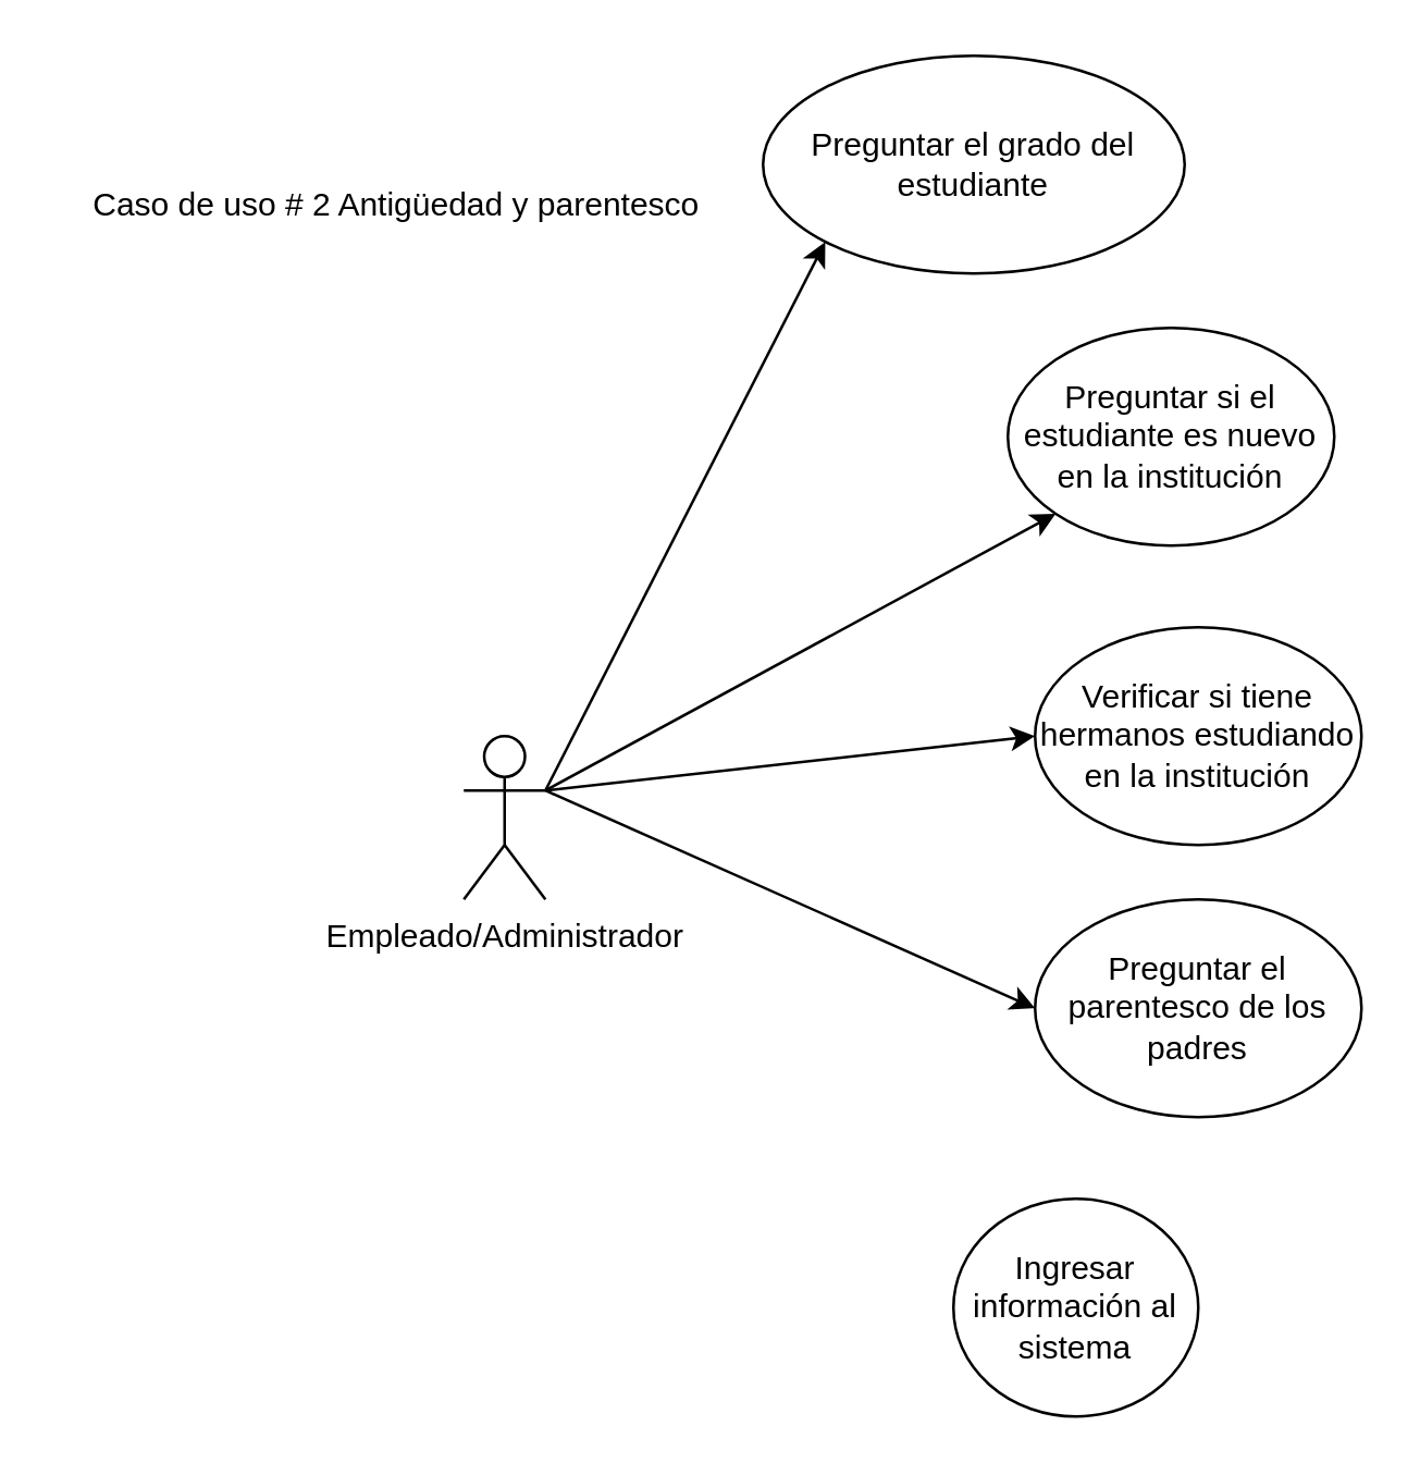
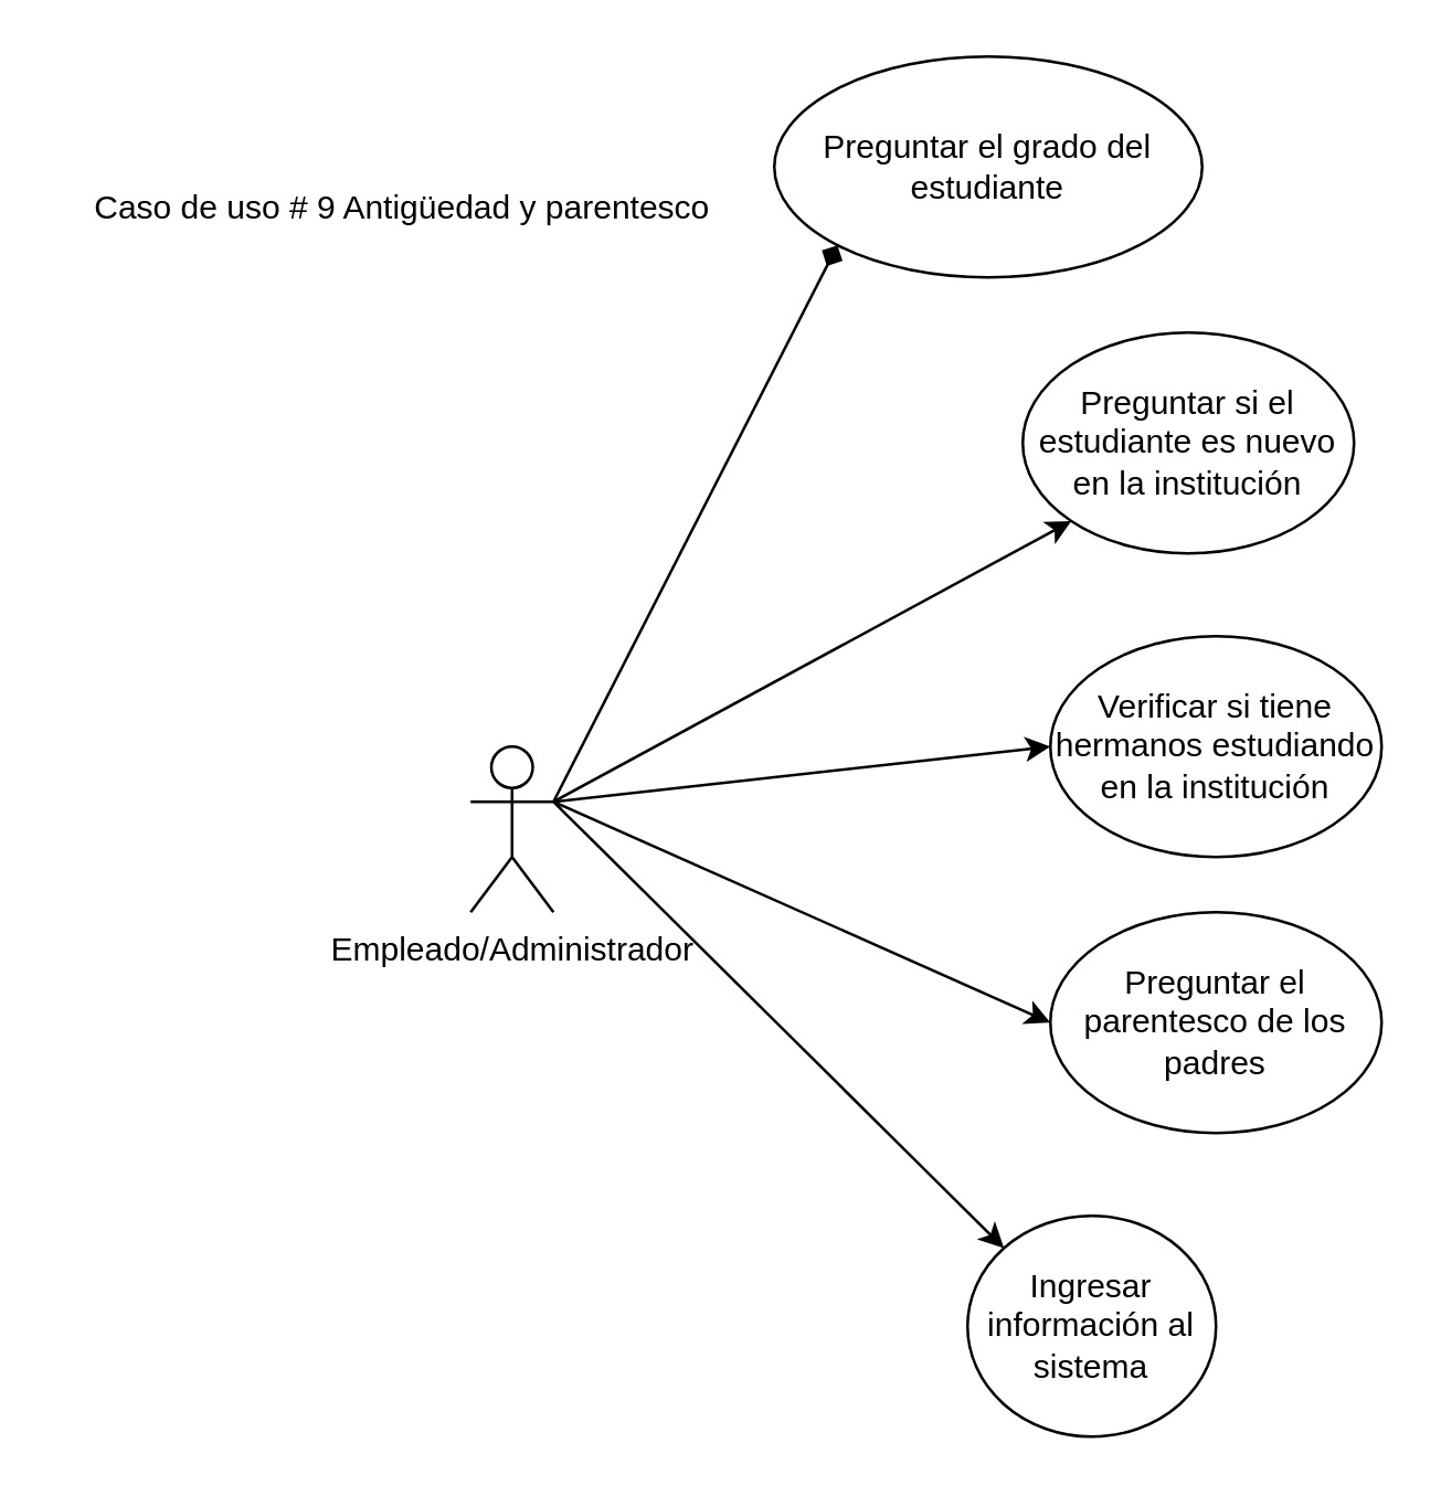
  <mxCell id="0" />
  <mxCell id="1" parent="0" />
- <mxCell id="2" style="rounded=0;orthogonalLoop=1;jettySize=auto;html=1;exitX=1;exitY=0.333;exitDx=0;exitDy=0;exitPerimeter=0;entryX=0;entryY=1;entryDx=0;entryDy=0;" edge="1" parent="1" source="7" target="8"><mxGeometry relative="1" as="geometry" /></mxCell>
+ <mxCell id="2" style="rounded=0;orthogonalLoop=1;jettySize=auto;html=1;exitX=1;exitY=0.333;exitDx=0;exitDy=0;exitPerimeter=0;entryX=0;entryY=1;entryDx=0;entryDy=0;endArrow=diamond;" edge="1" parent="1" source="7" target="8"><mxGeometry relative="1" as="geometry" /></mxCell>
  <mxCell id="3" style="edgeStyle=none;rounded=0;orthogonalLoop=1;jettySize=auto;html=1;exitX=1;exitY=0.333;exitDx=0;exitDy=0;exitPerimeter=0;entryX=0;entryY=1;entryDx=0;entryDy=0;" edge="1" parent="1" source="7" target="9"><mxGeometry relative="1" as="geometry" /></mxCell>
  <mxCell id="4" style="edgeStyle=none;rounded=0;orthogonalLoop=1;jettySize=auto;html=1;exitX=1;exitY=0.333;exitDx=0;exitDy=0;exitPerimeter=0;entryX=0;entryY=0.5;entryDx=0;entryDy=0;" edge="1" parent="1" source="7" target="10"><mxGeometry relative="1" as="geometry" /></mxCell>
  <mxCell id="5" style="edgeStyle=none;rounded=0;orthogonalLoop=1;jettySize=auto;html=1;exitX=1;exitY=0.333;exitDx=0;exitDy=0;exitPerimeter=0;entryX=0;entryY=0.5;entryDx=0;entryDy=0;" edge="1" parent="1" source="7" target="11"><mxGeometry relative="1" as="geometry" /></mxCell>
+ <mxCell id="6" style="edgeStyle=none;rounded=0;orthogonalLoop=1;jettySize=auto;html=1;exitX=1;exitY=0.333;exitDx=0;exitDy=0;exitPerimeter=0;entryX=0;entryY=0;entryDx=0;entryDy=0;" edge="1" parent="1" source="7" target="12"><mxGeometry relative="1" as="geometry" /></mxCell>
  <mxCell id="7" value="Empleado/Administrador" style="shape=umlActor;verticalLabelPosition=bottom;verticalAlign=top;html=1;outlineConnect=0;" vertex="1" parent="1"><mxGeometry x="170" y="270" width="30" height="60" as="geometry" /></mxCell>
  <mxCell id="8" value="Preguntar el grado del estudiante" style="ellipse;whiteSpace=wrap;html=1;" vertex="1" parent="1"><mxGeometry x="280" y="20" width="155" height="80" as="geometry" /></mxCell>
  <mxCell id="9" value="Preguntar si el estudiante es nuevo en la institución" style="ellipse;whiteSpace=wrap;html=1;" vertex="1" parent="1"><mxGeometry x="370" y="120" width="120" height="80" as="geometry" /></mxCell>
  <mxCell id="10" value="Verificar si tiene hermanos estudiando en la institución" style="ellipse;whiteSpace=wrap;html=1;" vertex="1" parent="1"><mxGeometry x="380" y="230" width="120" height="80" as="geometry" /></mxCell>
  <mxCell id="11" value="Preguntar el parentesco de los padres" style="ellipse;whiteSpace=wrap;html=1;" vertex="1" parent="1"><mxGeometry x="380" y="330" width="120" height="80" as="geometry" /></mxCell>
  <mxCell id="12" value="Ingresar información al sistema" style="ellipse;whiteSpace=wrap;html=1;" vertex="1" parent="1"><mxGeometry x="350" y="440" width="90" height="80" as="geometry" /></mxCell>
- <mxCell id="13" value="Caso de uso # 2 Antigüedad y parentesco" style="text;html=1;align=center;verticalAlign=middle;resizable=0;points=[];autosize=1;strokeColor=none;fillColor=none;" vertex="1" parent="1"><mxGeometry x="20" y="60" width="250" height="30" as="geometry" /></mxCell>
+ <mxCell id="13" value="Caso de uso # 9 Antigüedad y parentesco" style="text;html=1;align=center;verticalAlign=middle;resizable=0;points=[];autosize=1;strokeColor=none;fillColor=none;" vertex="1" parent="1"><mxGeometry x="20" y="60" width="250" height="30" as="geometry" /></mxCell>
